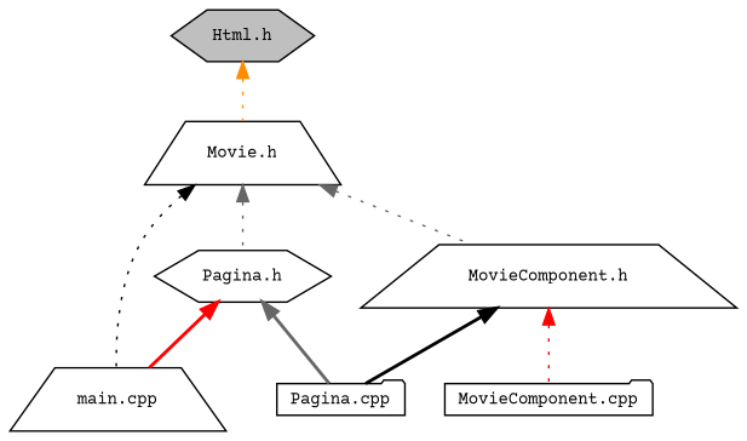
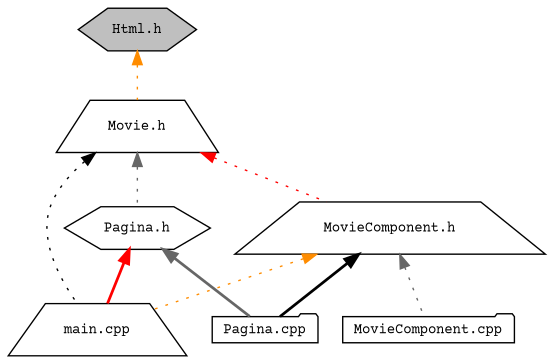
  digraph {
    fontname="Courier Prime"
    node [color=black fillcolor=white fontname="Courier Prime" fontsize=10 shape=trapezium style=filled]
    edge [color=red dir=back fontname="Courier Prime" fontsize=10 labelfontname=Helvetica labelfontsize=10 style=dotted]
    n1 [fillcolor=grey75 fontcolor=black height=0.2 label="Html.h" shape=hexagon width=0.4]
    n2 [height=0.2 label="Movie.h" width=0.4]
    n3 [height=0.2 label="main.cpp" width=0.4]
    n4 [height=0.2 label="MovieComponent.h" width=0.4]
    n5 [height=0.2 label="Pagina.h" shape=hexagon width=0.4]
    n6 [height=0.2 label="MovieComponent.cpp" shape=folder width=0.4]
    n7 [height=0.2 label="Pagina.cpp" shape=folder width=0.4]
    n1 -> n2 [color=darkorange]
    n2 -> n3 [color=black]
-   n2 -> n4 [color=gray40]
+   n2 -> n4
    n2 -> n5 [color=gray40]
-   n4 -> n6
+   n4 -> n3 [color=darkorange]
+   n4 -> n6 [color=gray40]
    n4 -> n7 [color=black style=bold]
    n5 -> n3 [style=bold]
    n5 -> n7 [color=gray40 style=bold]
  }
